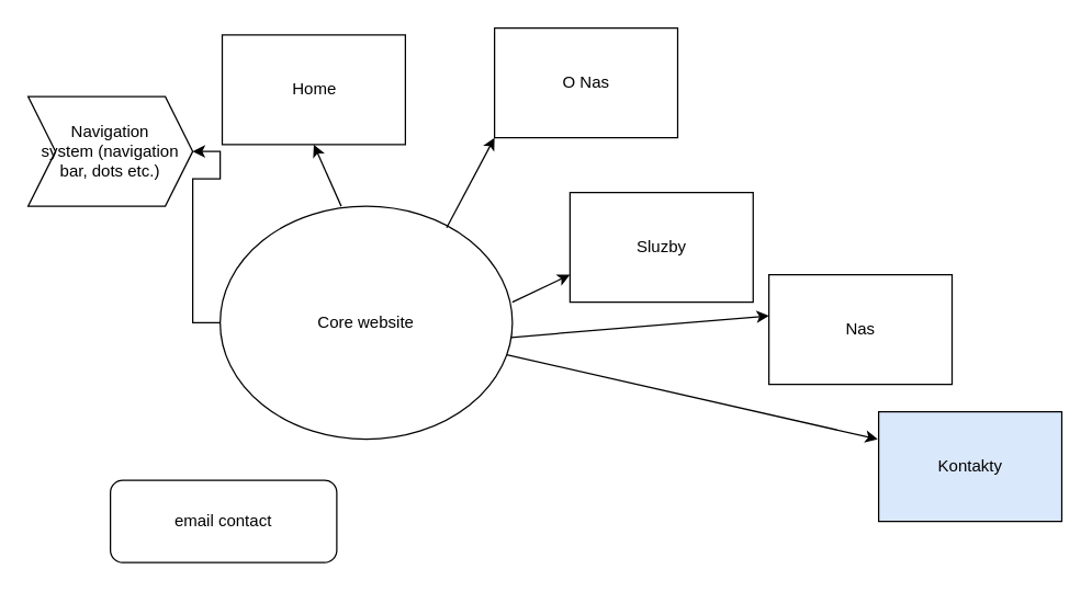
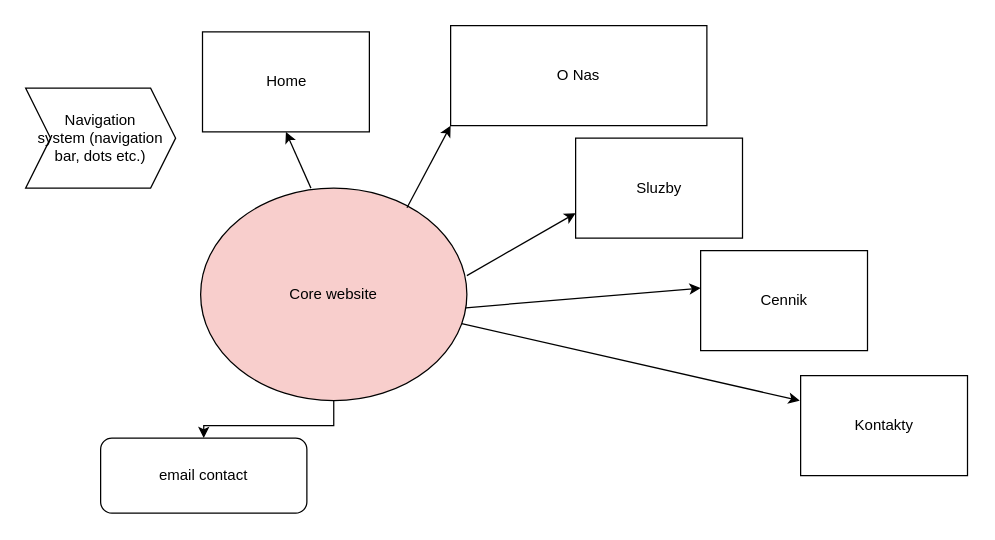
  <mxCell id="0" style=";html=1;" />
  <mxCell id="1" style=";html=1;" parent="0" />
- <mxCell id="2" value="" style="edgeStyle=orthogonalEdgeStyle;rounded=0;orthogonalLoop=1;jettySize=auto;html=1;" edge="1" parent="1" source="4" target="15"><mxGeometry relative="1" as="geometry" /></mxCell>
- <mxCell id="4" value="Core website" style="ellipse;whiteSpace=wrap;html=1;" vertex="1" parent="1"><mxGeometry x="160" y="150" width="213" height="170" as="geometry" /></mxCell>
+ <mxCell id="3" value="" style="edgeStyle=orthogonalEdgeStyle;rounded=0;orthogonalLoop=1;jettySize=auto;html=1;" edge="1" parent="1" source="4" target="16"><mxGeometry relative="1" as="geometry" /></mxCell>
+ <mxCell id="4" value="Core website" style="ellipse;whiteSpace=wrap;html=1;fillColor=#f8cecc;" vertex="1" parent="1"><mxGeometry x="160" y="150" width="213" height="170" as="geometry" /></mxCell>
  <mxCell id="5" value="Home" style="whiteSpace=wrap;html=1;" vertex="1" parent="1"><mxGeometry x="161.5" y="25" width="133.5" height="80" as="geometry" /></mxCell>
- <mxCell id="6" value="O Nas" style="whiteSpace=wrap;html=1;" vertex="1" parent="1"><mxGeometry x="360" y="20" width="133.5" height="80" as="geometry" /></mxCell>
- <mxCell id="7" value="Sluzby" style="whiteSpace=wrap;html=1;" vertex="1" parent="1"><mxGeometry x="415" y="140" width="133.5" height="80" as="geometry" /></mxCell>
- <mxCell id="8" value="Nas" style="whiteSpace=wrap;html=1;" vertex="1" parent="1"><mxGeometry x="560" y="200" width="133.5" height="80" as="geometry" /></mxCell>
- <mxCell id="9" value="Kontakty" style="whiteSpace=wrap;html=1;fillColor=#dae8fc;" vertex="1" parent="1"><mxGeometry x="640" y="300" width="133.5" height="80" as="geometry" /></mxCell>
+ <mxCell id="6" value="O Nas" style="whiteSpace=wrap;html=1;" vertex="1" parent="1"><mxGeometry x="360" y="20" width="205" height="80" as="geometry" /></mxCell>
+ <mxCell id="7" value="Sluzby" style="whiteSpace=wrap;html=1;" vertex="1" parent="1"><mxGeometry x="460" y="110" width="133.5" height="80" as="geometry" /></mxCell>
+ <mxCell id="8" value="Cennik" style="whiteSpace=wrap;html=1;" vertex="1" parent="1"><mxGeometry x="560" y="200" width="133.5" height="80" as="geometry" /></mxCell>
+ <mxCell id="9" value="Kontakty" style="whiteSpace=wrap;html=1;" vertex="1" parent="1"><mxGeometry x="640" y="300" width="133.5" height="80" as="geometry" /></mxCell>
  <mxCell id="10" value="" style="endArrow=classic;html=1;rounded=0;entryX=0.5;entryY=1;entryDx=0;entryDy=0;" edge="1" parent="1" target="5"><mxGeometry width="50" height="50" relative="1" as="geometry"><mxPoint x="248.25" y="150" as="sourcePoint" /><mxPoint x="298.25" y="100" as="targetPoint" /></mxGeometry></mxCell>
  <mxCell id="11" value="" style="endArrow=classic;html=1;rounded=0;entryX=0;entryY=1;entryDx=0;entryDy=0;exitX=0.775;exitY=0.092;exitDx=0;exitDy=0;exitPerimeter=0;" edge="1" parent="1" source="4" target="6"><mxGeometry width="50" height="50" relative="1" as="geometry"><mxPoint x="335" y="180" as="sourcePoint" /><mxPoint x="360" y="110" as="targetPoint" /><Array as="points" /></mxGeometry></mxCell>
  <mxCell id="12" value="" style="endArrow=classic;html=1;rounded=0;entryX=0;entryY=0.75;entryDx=0;entryDy=0;" edge="1" parent="1" target="7"><mxGeometry width="50" height="50" relative="1" as="geometry"><mxPoint x="373" y="220" as="sourcePoint" /><mxPoint x="398" y="150" as="targetPoint" /></mxGeometry></mxCell>
  <mxCell id="13" value="" style="endArrow=classic;html=1;rounded=0;entryX=0.5;entryY=1;entryDx=0;entryDy=0;exitX=0.996;exitY=0.563;exitDx=0;exitDy=0;exitPerimeter=0;" edge="1" parent="1" source="4"><mxGeometry width="50" height="50" relative="1" as="geometry"><mxPoint x="535" y="300" as="sourcePoint" /><mxPoint x="560" y="230" as="targetPoint" /></mxGeometry></mxCell>
  <mxCell id="14" value="" style="endArrow=classic;html=1;rounded=0;entryX=0.5;entryY=1;entryDx=0;entryDy=0;" edge="1" parent="1" source="4"><mxGeometry width="50" height="50" relative="1" as="geometry"><mxPoint x="614.25" y="390" as="sourcePoint" /><mxPoint x="639.25" y="320" as="targetPoint" /></mxGeometry></mxCell>
  <mxCell id="15" value="Navigation&lt;br&gt;system (navigation bar, dots etc.)" style="shape=step;perimeter=stepPerimeter;whiteSpace=wrap;html=1;fixedSize=1;" vertex="1" parent="1"><mxGeometry x="20" y="70" width="120" height="80" as="geometry" /></mxCell>
  <mxCell id="16" value="email contact" style="rounded=1;whiteSpace=wrap;html=1;" vertex="1" parent="1"><mxGeometry x="80" y="350" width="165" height="60" as="geometry" /></mxCell>
